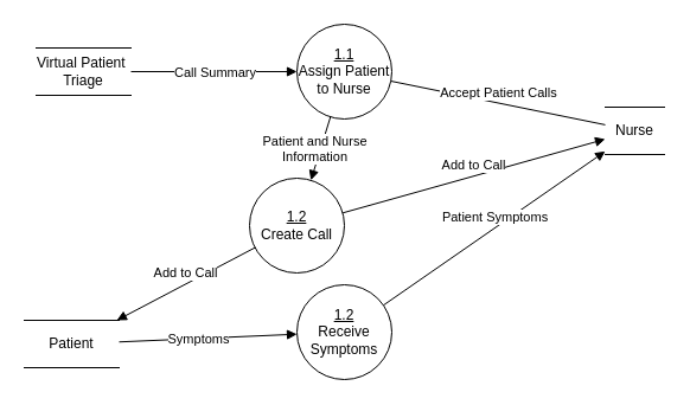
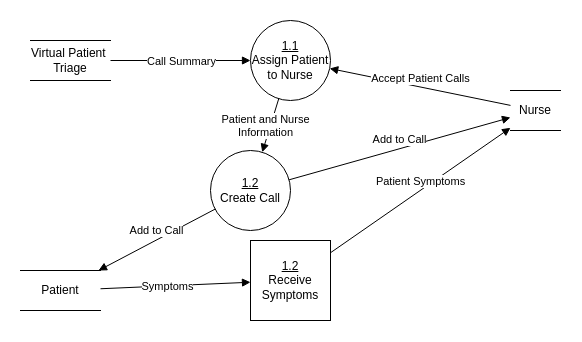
  <mxCell id="0" />
  <mxCell id="1" parent="0" />
  <mxCell id="2" value="" style="html=1;verticalAlign=bottom;endArrow=block;curved=0;rounded=0;" parent="1" source="16" target="4" edge="1"><mxGeometry width="80" relative="1" as="geometry"><mxPoint x="110" y="10" as="sourcePoint" /><mxPoint x="251.459" y="49.294" as="targetPoint" /></mxGeometry></mxCell>
  <mxCell id="3" value="Call Summary" style="edgeLabel;html=1;align=center;verticalAlign=middle;resizable=0;points=[];" vertex="1" connectable="0" parent="2"><mxGeometry x="-0.143" y="3" relative="1" as="geometry"><mxPoint x="10" y="3" as="offset" /></mxGeometry></mxCell>
  <mxCell id="4" value="&lt;u&gt;1.1&lt;/u&gt;&lt;div&gt;Assign Patient to Nurse&lt;/div&gt;" style="ellipse;whiteSpace=wrap;html=1;aspect=fixed;" parent="1" vertex="1"><mxGeometry x="250" y="20" width="80" height="80" as="geometry" /></mxCell>
  <mxCell id="5" value="Nurse" style="shape=partialRectangle;whiteSpace=wrap;html=1;left=0;right=0;fillColor=none;" parent="1" vertex="1"><mxGeometry x="510" y="90" width="50" height="40" as="geometry" /></mxCell>
- <mxCell id="6" value="Accept Patient Calls" style="html=1;verticalAlign=bottom;endArrow=none;curved=0;rounded=0;" parent="1" source="5" target="4" edge="1"><mxGeometry width="80" relative="1" as="geometry"><mxPoint x="380" y="30" as="sourcePoint" /><mxPoint x="329.28" y="67.554" as="targetPoint" /></mxGeometry></mxCell>
- <mxCell id="7" value="&lt;u&gt;1.2&lt;/u&gt;&lt;div&gt;Receive Symptoms&lt;/div&gt;" style="ellipse;whiteSpace=wrap;html=1;aspect=fixed;" parent="1" vertex="1"><mxGeometry x="250" y="240" width="80" height="80" as="geometry" /></mxCell>
+ <mxCell id="6" value="Accept Patient Calls" style="html=1;verticalAlign=bottom;endArrow=block;curved=0;rounded=0;" parent="1" source="5" target="4" edge="1"><mxGeometry width="80" relative="1" as="geometry"><mxPoint x="380" y="30" as="sourcePoint" /><mxPoint x="329.28" y="67.554" as="targetPoint" /></mxGeometry></mxCell>
+ <mxCell id="7" value="&lt;u&gt;1.2&lt;/u&gt;&lt;div&gt;Receive Symptoms&lt;/div&gt;" style="whiteSpace=wrap;html=1;aspect=fixed;rounded=0;" parent="1" vertex="1"><mxGeometry x="250" y="240" width="80" height="80" as="geometry" /></mxCell>
  <mxCell id="8" value="&lt;u&gt;1.2&lt;/u&gt;&lt;div&gt;Create Call&lt;/div&gt;" style="ellipse;whiteSpace=wrap;html=1;aspect=fixed;" parent="1" vertex="1"><mxGeometry x="210" y="150" width="80" height="80" as="geometry" /></mxCell>
  <mxCell id="9" value="Patient" style="shape=partialRectangle;whiteSpace=wrap;html=1;left=0;right=0;fillColor=none;" parent="1" vertex="1"><mxGeometry x="20" y="270" width="80" height="40" as="geometry" /></mxCell>
  <mxCell id="10" value="" style="html=1;verticalAlign=bottom;endArrow=block;curved=0;rounded=0;" parent="1" source="9" target="7" edge="1"><mxGeometry width="80" relative="1" as="geometry"><mxPoint x="130" y="300" as="sourcePoint" /><mxPoint x="210" y="300" as="targetPoint" /></mxGeometry></mxCell>
  <mxCell id="11" value="Symptoms" style="edgeLabel;html=1;align=center;verticalAlign=middle;resizable=0;points=[];" vertex="1" connectable="0" parent="10"><mxGeometry x="-0.111" relative="1" as="geometry"><mxPoint as="offset" /></mxGeometry></mxCell>
  <mxCell id="12" value="Patient Symptoms" style="html=1;verticalAlign=bottom;endArrow=block;curved=0;rounded=0;" parent="1" source="7" target="5" edge="1"><mxGeometry width="80" relative="1" as="geometry"><mxPoint x="360" y="240" as="sourcePoint" /><mxPoint x="440" y="240" as="targetPoint" /></mxGeometry></mxCell>
  <mxCell id="13" value="Add to Call" style="html=1;verticalAlign=bottom;endArrow=block;curved=0;rounded=0;" parent="1" source="8" target="5" edge="1"><mxGeometry width="80" relative="1" as="geometry"><mxPoint x="100" y="170" as="sourcePoint" /><mxPoint x="180" y="170" as="targetPoint" /></mxGeometry></mxCell>
  <mxCell id="14" value="Add to Call" style="html=1;verticalAlign=bottom;endArrow=block;curved=0;rounded=0;" parent="1" source="8" target="9" edge="1"><mxGeometry width="80" relative="1" as="geometry"><mxPoint x="130" y="180" as="sourcePoint" /><mxPoint x="210" y="180" as="targetPoint" /></mxGeometry></mxCell>
  <mxCell id="15" value="Patient and Nurse&lt;div&gt;Information&lt;/div&gt;" style="html=1;verticalAlign=bottom;endArrow=block;curved=0;rounded=0;" parent="1" source="4" target="8" edge="1"><mxGeometry x="0.6" width="80" relative="1" as="geometry"><mxPoint x="150" y="90" as="sourcePoint" /><mxPoint x="230" y="90" as="targetPoint" /><mxPoint as="offset" /></mxGeometry></mxCell>
  <mxCell id="16" value="Virtual Patient&amp;nbsp;&lt;div&gt;Triage&lt;/div&gt;" style="shape=partialRectangle;whiteSpace=wrap;html=1;left=0;right=0;fillColor=none;" parent="1" vertex="1"><mxGeometry x="30" y="40" width="80" height="40" as="geometry" /></mxCell>
